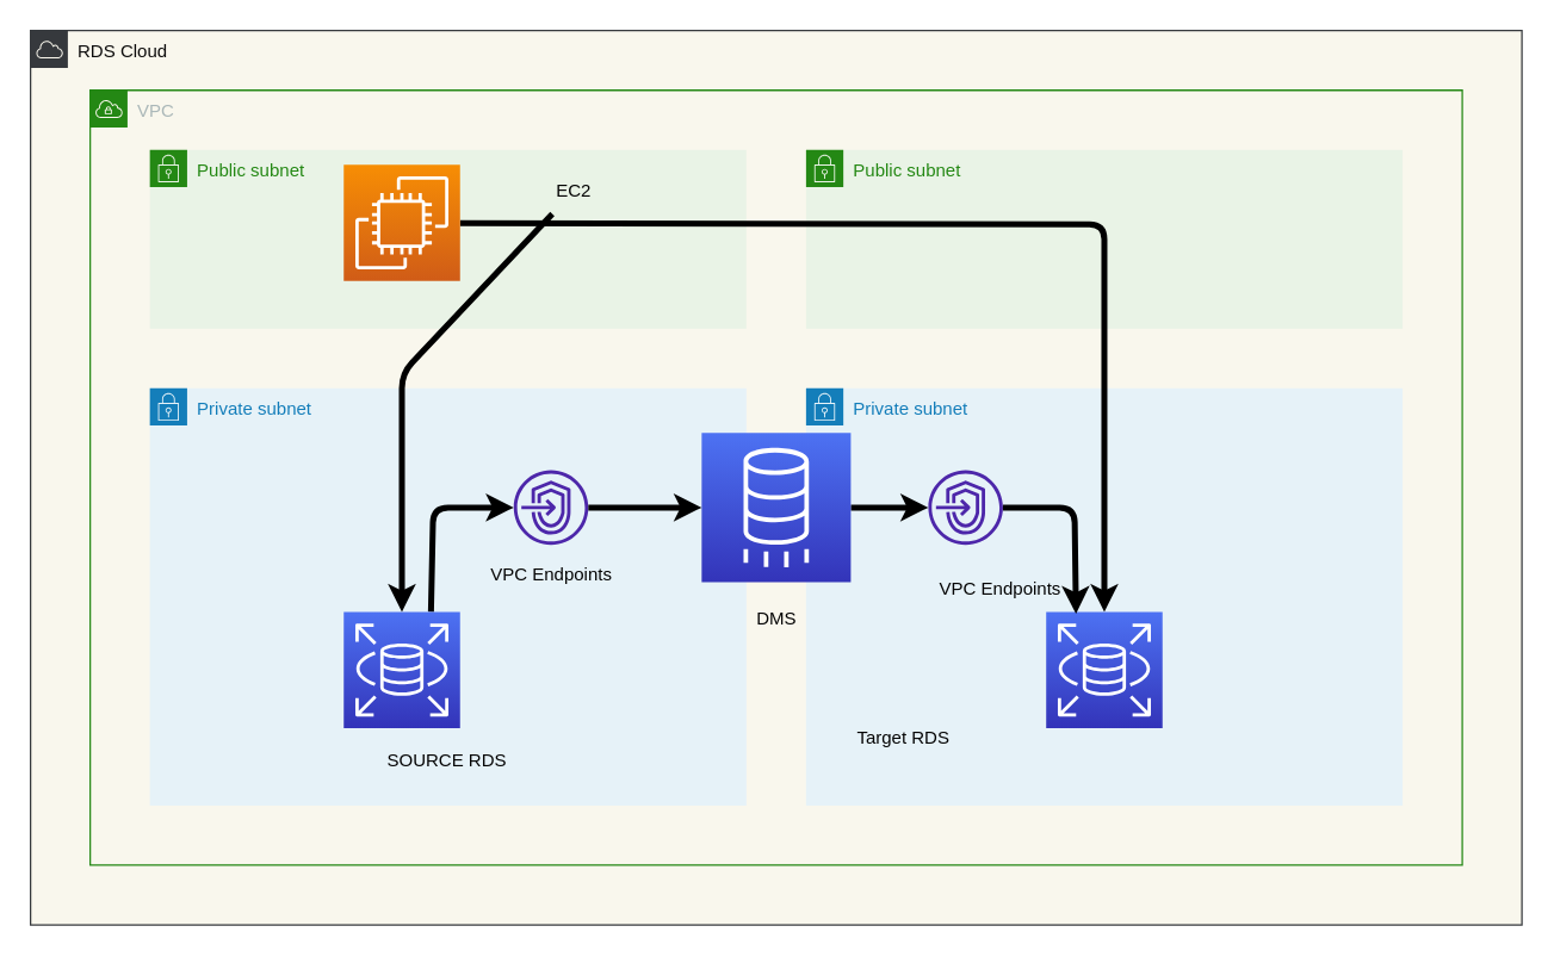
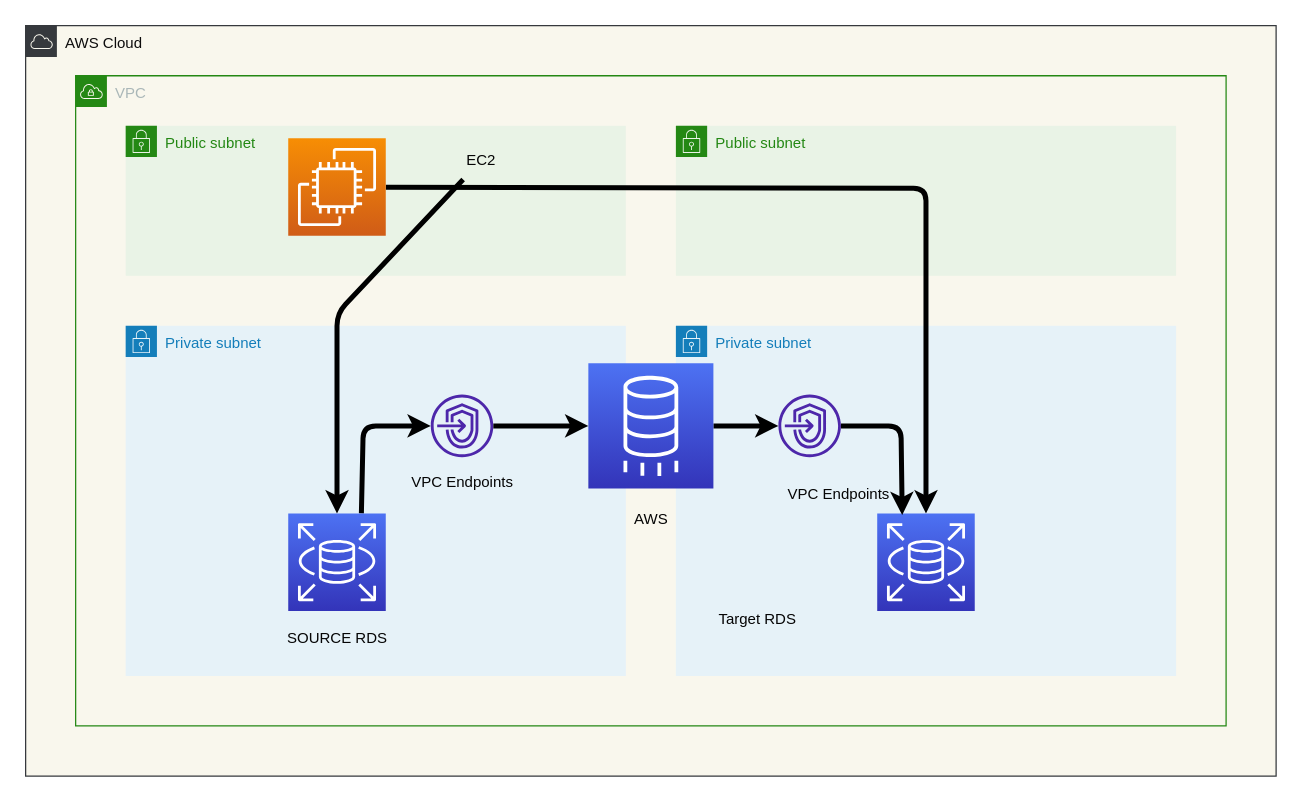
  <mxCell id="0" />
  <mxCell id="1" parent="0" />
- <mxCell id="2" value="&lt;font color=&quot;#0d0c0c&quot;&gt;RDS Cloud&lt;/font&gt;" style="sketch=0;outlineConnect=0;html=1;whiteSpace=wrap;fontSize=12;fontStyle=0;shape=mxgraph.aws4.group;grIcon=mxgraph.aws4.group_aws_cloud;strokeColor=#36393d;fillColor=#f9f7ed;verticalAlign=top;align=left;spacingLeft=30;dashed=0;" parent="1" vertex="1"><mxGeometry x="20" y="20" width="1000" height="600" as="geometry" /></mxCell>
+ <mxCell id="2" value="&lt;font color=&quot;#0d0c0c&quot;&gt;AWS Cloud&lt;/font&gt;" style="sketch=0;outlineConnect=0;html=1;whiteSpace=wrap;fontSize=12;fontStyle=0;shape=mxgraph.aws4.group;grIcon=mxgraph.aws4.group_aws_cloud;strokeColor=#36393d;fillColor=#f9f7ed;verticalAlign=top;align=left;spacingLeft=30;dashed=0;" parent="1" vertex="1"><mxGeometry x="20" y="20" width="1000" height="600" as="geometry" /></mxCell>
  <mxCell id="3" value="VPC" style="points=[[0,0],[0.25,0],[0.5,0],[0.75,0],[1,0],[1,0.25],[1,0.5],[1,0.75],[1,1],[0.75,1],[0.5,1],[0.25,1],[0,1],[0,0.75],[0,0.5],[0,0.25]];outlineConnect=0;gradientColor=none;html=1;whiteSpace=wrap;fontSize=12;fontStyle=0;container=1;pointerEvents=0;collapsible=0;recursiveResize=0;shape=mxgraph.aws4.group;grIcon=mxgraph.aws4.group_vpc;strokeColor=#248814;fillColor=none;verticalAlign=top;align=left;spacingLeft=30;fontColor=#AAB7B8;dashed=0;" parent="1" vertex="1"><mxGeometry x="60" y="60" width="920" height="520" as="geometry" /></mxCell>
  <mxCell id="4" value="Public subnet" style="points=[[0,0],[0.25,0],[0.5,0],[0.75,0],[1,0],[1,0.25],[1,0.5],[1,0.75],[1,1],[0.75,1],[0.5,1],[0.25,1],[0,1],[0,0.75],[0,0.5],[0,0.25]];outlineConnect=0;gradientColor=none;html=1;whiteSpace=wrap;fontSize=12;fontStyle=0;container=1;pointerEvents=0;collapsible=0;recursiveResize=0;shape=mxgraph.aws4.group;grIcon=mxgraph.aws4.group_security_group;grStroke=0;strokeColor=#248814;fillColor=#E9F3E6;verticalAlign=top;align=left;spacingLeft=30;fontColor=#248814;dashed=0;" parent="3" vertex="1"><mxGeometry x="40" y="40" width="400" height="120" as="geometry" /></mxCell>
  <mxCell id="5" value="&lt;font color=&quot;#050505&quot;&gt;EC2&lt;/font&gt;" style="text;html=1;align=center;verticalAlign=middle;resizable=0;points=[];autosize=1;strokeColor=none;fillColor=none;" parent="4" vertex="1"><mxGeometry x="259" y="13" width="50" height="30" as="geometry" /></mxCell>
  <mxCell id="6" value="Private subnet" style="points=[[0,0],[0.25,0],[0.5,0],[0.75,0],[1,0],[1,0.25],[1,0.5],[1,0.75],[1,1],[0.75,1],[0.5,1],[0.25,1],[0,1],[0,0.75],[0,0.5],[0,0.25]];outlineConnect=0;gradientColor=none;html=1;whiteSpace=wrap;fontSize=12;fontStyle=0;container=1;pointerEvents=0;collapsible=0;recursiveResize=0;shape=mxgraph.aws4.group;grIcon=mxgraph.aws4.group_security_group;grStroke=0;strokeColor=#147EBA;fillColor=#E6F2F8;verticalAlign=top;align=left;spacingLeft=30;fontColor=#147EBA;dashed=0;" parent="3" vertex="1"><mxGeometry x="40" y="200" width="400" height="280" as="geometry" /></mxCell>
- <mxCell id="7" value="SOURCE RDS" style="text;html=1;align=center;verticalAlign=middle;resizable=0;points=[];autosize=1;strokeColor=none;fillColor=none;fontColor=#050505;" parent="6" vertex="1"><mxGeometry x="149" y="235" width="100" height="30" as="geometry" /></mxCell>
+ <mxCell id="7" value="SOURCE RDS" style="text;html=1;align=center;verticalAlign=middle;resizable=0;points=[];autosize=1;strokeColor=none;fillColor=none;fontColor=#050505;" parent="6" vertex="1"><mxGeometry x="119" y="235" width="100" height="30" as="geometry" /></mxCell>
  <mxCell id="8" value="" style="sketch=0;outlineConnect=0;fontColor=#232F3E;gradientColor=none;fillColor=#4D27AA;strokeColor=none;dashed=0;verticalLabelPosition=bottom;verticalAlign=top;align=center;html=1;fontSize=12;fontStyle=0;aspect=fixed;pointerEvents=1;shape=mxgraph.aws4.endpoints;" parent="6" vertex="1"><mxGeometry x="244" y="55" width="50" height="50" as="geometry" /></mxCell>
  <mxCell id="9" value="VPC Endpoints" style="text;html=1;align=center;verticalAlign=middle;resizable=0;points=[];autosize=1;strokeColor=none;fillColor=none;fontColor=#050505;" parent="6" vertex="1"><mxGeometry x="219" y="110" width="100" height="30" as="geometry" /></mxCell>
  <mxCell id="10" value="Private subnet" style="points=[[0,0],[0.25,0],[0.5,0],[0.75,0],[1,0],[1,0.25],[1,0.5],[1,0.75],[1,1],[0.75,1],[0.5,1],[0.25,1],[0,1],[0,0.75],[0,0.5],[0,0.25]];outlineConnect=0;gradientColor=none;html=1;whiteSpace=wrap;fontSize=12;fontStyle=0;container=1;pointerEvents=0;collapsible=0;recursiveResize=0;shape=mxgraph.aws4.group;grIcon=mxgraph.aws4.group_security_group;grStroke=0;strokeColor=#147EBA;fillColor=#E6F2F8;verticalAlign=top;align=left;spacingLeft=30;fontColor=#147EBA;dashed=0;" parent="3" vertex="1"><mxGeometry x="480" y="200" width="400" height="280" as="geometry" /></mxCell>
  <mxCell id="11" value="Target RDS" style="text;html=1;align=center;verticalAlign=middle;resizable=0;points=[];autosize=1;strokeColor=none;fillColor=none;fontColor=#050505;" parent="10" vertex="1"><mxGeometry x="20" y="220" width="90" height="30" as="geometry" /></mxCell>
  <mxCell id="12" value="" style="sketch=0;outlineConnect=0;fontColor=#232F3E;gradientColor=none;fillColor=#4D27AA;strokeColor=none;dashed=0;verticalLabelPosition=bottom;verticalAlign=top;align=center;html=1;fontSize=12;fontStyle=0;aspect=fixed;pointerEvents=1;shape=mxgraph.aws4.endpoints;" parent="10" vertex="1"><mxGeometry x="82" y="55" width="50" height="50" as="geometry" /></mxCell>
- <mxCell id="13" value="DMS" style="text;html=1;align=center;verticalAlign=middle;resizable=0;points=[];autosize=1;strokeColor=none;fillColor=none;fontColor=#050505;" parent="3" vertex="1"><mxGeometry x="435" y="340" width="50" height="30" as="geometry" /></mxCell>
+ <mxCell id="13" value="AWS" style="text;html=1;align=center;verticalAlign=middle;resizable=0;points=[];autosize=1;strokeColor=none;fillColor=none;fontColor=#050505;" parent="3" vertex="1"><mxGeometry x="435" y="340" width="50" height="30" as="geometry" /></mxCell>
  <mxCell id="14" value="Public subnet" style="points=[[0,0],[0.25,0],[0.5,0],[0.75,0],[1,0],[1,0.25],[1,0.5],[1,0.75],[1,1],[0.75,1],[0.5,1],[0.25,1],[0,1],[0,0.75],[0,0.5],[0,0.25]];outlineConnect=0;gradientColor=none;html=1;whiteSpace=wrap;fontSize=12;fontStyle=0;container=1;pointerEvents=0;collapsible=0;recursiveResize=0;shape=mxgraph.aws4.group;grIcon=mxgraph.aws4.group_security_group;grStroke=0;strokeColor=#248814;fillColor=#E9F3E6;verticalAlign=top;align=left;spacingLeft=30;fontColor=#248814;dashed=0;" parent="1" vertex="1"><mxGeometry x="540" y="100" width="400" height="120" as="geometry" /></mxCell>
  <mxCell id="15" style="edgeStyle=none;html=1;strokeColor=#000000;strokeWidth=4;fontColor=#050505;" parent="1" source="16" target="19" edge="1"><mxGeometry relative="1" as="geometry"><Array as="points"><mxPoint x="740" y="150" /></Array></mxGeometry></mxCell>
  <mxCell id="16" value="" style="sketch=0;points=[[0,0,0],[0.25,0,0],[0.5,0,0],[0.75,0,0],[1,0,0],[0,1,0],[0.25,1,0],[0.5,1,0],[0.75,1,0],[1,1,0],[0,0.25,0],[0,0.5,0],[0,0.75,0],[1,0.25,0],[1,0.5,0],[1,0.75,0]];outlineConnect=0;fontColor=#232F3E;gradientColor=#F78E04;gradientDirection=north;fillColor=#D05C17;strokeColor=#ffffff;dashed=0;verticalLabelPosition=bottom;verticalAlign=top;align=center;html=1;fontSize=12;fontStyle=0;aspect=fixed;shape=mxgraph.aws4.resourceIcon;resIcon=mxgraph.aws4.ec2;" parent="1" vertex="1"><mxGeometry x="230" y="110" width="78" height="78" as="geometry" /></mxCell>
  <mxCell id="17" value="" style="edgeStyle=none;html=1;strokeColor=#000000;strokeWidth=4;fontColor=#050505;exitX=0.75;exitY=0;exitDx=0;exitDy=0;exitPerimeter=0;" parent="1" source="18" target="8" edge="1"><mxGeometry relative="1" as="geometry"><mxPoint x="388" y="449" as="targetPoint" /><Array as="points"><mxPoint x="290" y="340" /></Array></mxGeometry></mxCell>
  <mxCell id="18" value="" style="sketch=0;points=[[0,0,0],[0.25,0,0],[0.5,0,0],[0.75,0,0],[1,0,0],[0,1,0],[0.25,1,0],[0.5,1,0],[0.75,1,0],[1,1,0],[0,0.25,0],[0,0.5,0],[0,0.75,0],[1,0.25,0],[1,0.5,0],[1,0.75,0]];outlineConnect=0;fontColor=#232F3E;gradientColor=#4D72F3;gradientDirection=north;fillColor=#3334B9;strokeColor=#ffffff;dashed=0;verticalLabelPosition=bottom;verticalAlign=top;align=center;html=1;fontSize=12;fontStyle=0;aspect=fixed;shape=mxgraph.aws4.resourceIcon;resIcon=mxgraph.aws4.rds;" parent="1" vertex="1"><mxGeometry x="230" y="410" width="78" height="78" as="geometry" /></mxCell>
  <mxCell id="19" value="" style="sketch=0;points=[[0,0,0],[0.25,0,0],[0.5,0,0],[0.75,0,0],[1,0,0],[0,1,0],[0.25,1,0],[0.5,1,0],[0.75,1,0],[1,1,0],[0,0.25,0],[0,0.5,0],[0,0.75,0],[1,0.25,0],[1,0.5,0],[1,0.75,0]];outlineConnect=0;fontColor=#232F3E;gradientColor=#4D72F3;gradientDirection=north;fillColor=#3334B9;strokeColor=#ffffff;dashed=0;verticalLabelPosition=bottom;verticalAlign=top;align=center;html=1;fontSize=12;fontStyle=0;aspect=fixed;shape=mxgraph.aws4.resourceIcon;resIcon=mxgraph.aws4.rds;" parent="1" vertex="1"><mxGeometry x="701" y="410" width="78" height="78" as="geometry" /></mxCell>
  <mxCell id="20" value="" style="edgeStyle=none;html=1;strokeColor=#000000;strokeWidth=4;fontColor=#050505;" parent="1" source="21" target="12" edge="1"><mxGeometry relative="1" as="geometry" /></mxCell>
  <mxCell id="21" value="" style="sketch=0;points=[[0,0,0],[0.25,0,0],[0.5,0,0],[0.75,0,0],[1,0,0],[0,1,0],[0.25,1,0],[0.5,1,0],[0.75,1,0],[1,1,0],[0,0.25,0],[0,0.5,0],[0,0.75,0],[1,0.25,0],[1,0.5,0],[1,0.75,0]];outlineConnect=0;fontColor=#232F3E;gradientColor=#4D72F3;gradientDirection=north;fillColor=#3334B9;strokeColor=#ffffff;dashed=0;verticalLabelPosition=bottom;verticalAlign=top;align=center;html=1;fontSize=12;fontStyle=0;aspect=fixed;shape=mxgraph.aws4.resourceIcon;resIcon=mxgraph.aws4.database_migration_service;" parent="1" vertex="1"><mxGeometry x="470" y="290" width="100" height="100" as="geometry" /></mxCell>
  <mxCell id="22" value="VPC Endpoints" style="text;html=1;align=center;verticalAlign=middle;resizable=0;points=[];autosize=1;strokeColor=none;fillColor=none;fontColor=#050505;" parent="1" vertex="1"><mxGeometry x="620" y="380" width="100" height="30" as="geometry" /></mxCell>
  <mxCell id="23" value="" style="edgeStyle=none;html=1;fontColor=#050505;strokeColor=#000000;strokeWidth=4;" parent="1" source="5" target="18" edge="1"><mxGeometry relative="1" as="geometry"><Array as="points"><mxPoint x="269" y="250" /></Array></mxGeometry></mxCell>
  <mxCell id="24" value="" style="edgeStyle=none;html=1;strokeColor=#000000;strokeWidth=4;fontColor=#050505;entryX=0;entryY=0.5;entryDx=0;entryDy=0;entryPerimeter=0;" parent="1" source="8" target="21" edge="1"><mxGeometry relative="1" as="geometry"><mxPoint x="470" y="330" as="targetPoint" /></mxGeometry></mxCell>
  <mxCell id="25" style="edgeStyle=none;html=1;entryX=1.01;entryY=1.044;entryDx=0;entryDy=0;entryPerimeter=0;strokeColor=#000000;strokeWidth=4;fontColor=#050505;" parent="1" source="12" target="22" edge="1"><mxGeometry relative="1" as="geometry"><Array as="points"><mxPoint x="720" y="340" /></Array></mxGeometry></mxCell>
